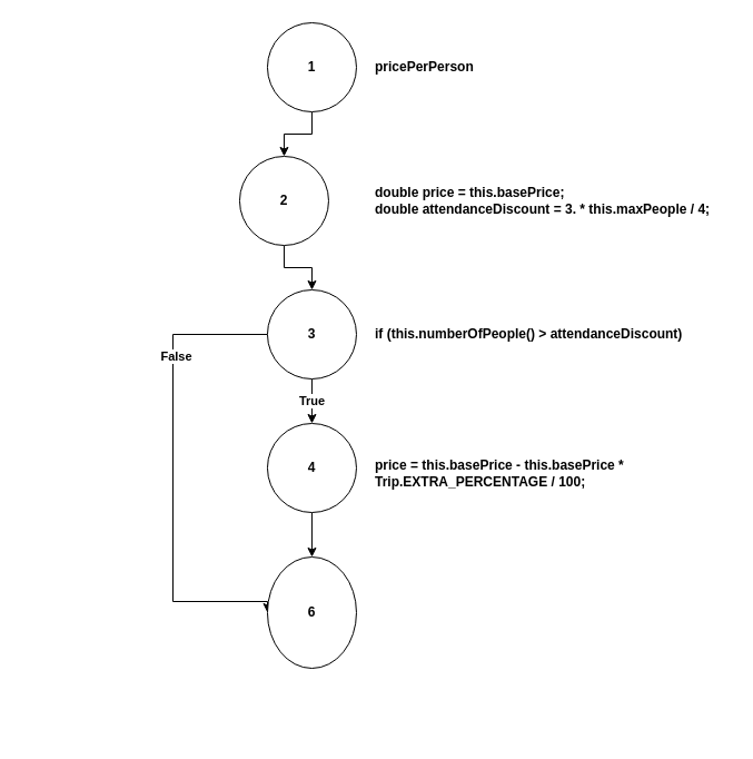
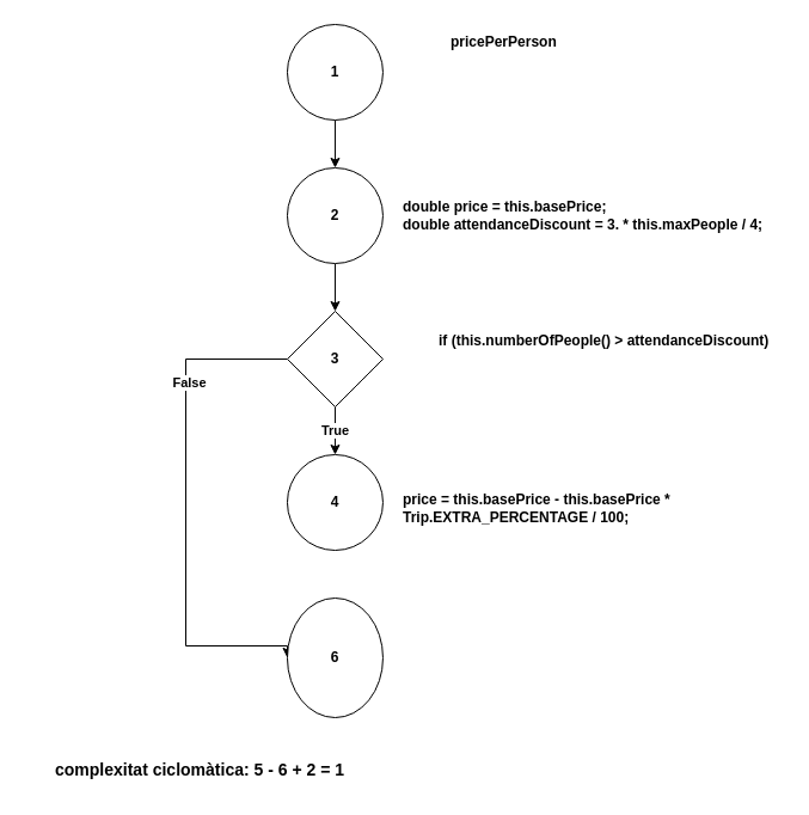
  <mxCell id="0" />
  <mxCell id="1" parent="0" />
  <mxCell id="2" style="edgeStyle=orthogonalEdgeStyle;rounded=0;orthogonalLoop=1;jettySize=auto;html=1;fontStyle=1" edge="1" parent="1" source="3" target="6"><mxGeometry relative="1" as="geometry" /></mxCell>
  <mxCell id="3" value="1" style="ellipse;whiteSpace=wrap;html=1;aspect=fixed;fontStyle=1" vertex="1" parent="1"><mxGeometry x="239.97" y="20" width="80" height="80" as="geometry" /></mxCell>
- <mxCell id="4" value="pricePerPerson" style="text;html=1;strokeColor=none;fillColor=none;align=left;verticalAlign=middle;whiteSpace=wrap;rounded=0;fontStyle=1" vertex="1" parent="1"><mxGeometry x="334.97" y="50" width="120" height="20" as="geometry" /></mxCell>
+ <mxCell id="4" value="pricePerPerson" style="text;html=1;strokeColor=none;fillColor=none;align=left;verticalAlign=middle;whiteSpace=wrap;rounded=0;fontStyle=1" vertex="1" parent="1"><mxGeometry x="374.97" y="25" width="120" height="20" as="geometry" /></mxCell>
  <mxCell id="5" style="edgeStyle=orthogonalEdgeStyle;rounded=0;orthogonalLoop=1;jettySize=auto;html=1;fontStyle=1" edge="1" parent="1" source="6" target="11"><mxGeometry relative="1" as="geometry" /></mxCell>
- <mxCell id="6" value="2" style="ellipse;whiteSpace=wrap;html=1;aspect=fixed;fontStyle=1" vertex="1" parent="1"><mxGeometry x="214.97" y="140" width="80" height="80" as="geometry" /></mxCell>
+ <mxCell id="6" value="2" style="ellipse;whiteSpace=wrap;html=1;aspect=fixed;fontStyle=1" vertex="1" parent="1"><mxGeometry x="239.97" y="140" width="80" height="80" as="geometry" /></mxCell>
  <mxCell id="7" value="double price = this.basePrice;&lt;br&gt;&lt;div&gt;&lt;span&gt;double attendanceDiscount = 3. * this.maxPeople / 4;&lt;/span&gt;&lt;/div&gt;" style="text;html=1;strokeColor=none;fillColor=none;align=left;verticalAlign=middle;whiteSpace=wrap;rounded=0;fontStyle=1" vertex="1" parent="1"><mxGeometry x="334.97" y="165" width="320" height="30" as="geometry" /></mxCell>
  <mxCell id="8" value="True" style="edgeStyle=orthogonalEdgeStyle;rounded=0;orthogonalLoop=1;jettySize=auto;html=1;fontStyle=1" edge="1" parent="1" source="11" target="14"><mxGeometry relative="1" as="geometry" /></mxCell>
  <mxCell id="9" style="edgeStyle=orthogonalEdgeStyle;rounded=0;orthogonalLoop=1;jettySize=auto;html=1;entryX=0;entryY=0.5;entryDx=0;entryDy=0;fontStyle=1" edge="1" parent="1" source="11" target="16"><mxGeometry relative="1" as="geometry"><Array as="points"><mxPoint x="154.97" y="300" /><mxPoint x="154.97" y="540" /></Array></mxGeometry></mxCell>
  <mxCell id="10" value="False" style="edgeLabel;html=1;align=center;verticalAlign=middle;resizable=0;points=[];fontStyle=1" vertex="1" connectable="0" parent="9"><mxGeometry x="-0.503" y="2" relative="1" as="geometry"><mxPoint as="offset" /></mxGeometry></mxCell>
- <mxCell id="11" value="3" style="ellipse;whiteSpace=wrap;html=1;fontStyle=1;" vertex="1" parent="1"><mxGeometry x="239.97" y="260" width="80" height="80" as="geometry" /></mxCell>
- <mxCell id="12" value="if (this.numberOfPeople() &amp;gt; attendanceDiscount)" style="text;html=1;strokeColor=none;fillColor=none;align=left;verticalAlign=middle;whiteSpace=wrap;rounded=0;fontStyle=1" vertex="1" parent="1"><mxGeometry x="334.97" y="290" width="280" height="20" as="geometry" /></mxCell>
- <mxCell id="13" style="edgeStyle=orthogonalEdgeStyle;rounded=0;orthogonalLoop=1;jettySize=auto;html=1;fontStyle=1" edge="1" parent="1" source="14" target="16"><mxGeometry relative="1" as="geometry" /></mxCell>
+ <mxCell id="11" value="3" style="rhombus;whiteSpace=wrap;html=1;fontStyle=1" vertex="1" parent="1"><mxGeometry x="239.97" y="260" width="80" height="80" as="geometry" /></mxCell>
+ <mxCell id="12" value="if (this.numberOfPeople() &amp;gt; attendanceDiscount)" style="text;html=1;strokeColor=none;fillColor=none;align=left;verticalAlign=middle;whiteSpace=wrap;rounded=0;fontStyle=1" vertex="1" parent="1"><mxGeometry x="364.97" y="275" width="280" height="20" as="geometry" /></mxCell>
  <mxCell id="14" value="4" style="ellipse;whiteSpace=wrap;html=1;aspect=fixed;fontStyle=1" vertex="1" parent="1"><mxGeometry x="239.97" y="380" width="80" height="80" as="geometry" /></mxCell>
  <mxCell id="15" value="price = this.basePrice - this.basePrice * Trip.EXTRA_PERCENTAGE / 100;" style="text;html=1;strokeColor=none;fillColor=none;align=left;verticalAlign=middle;whiteSpace=wrap;rounded=0;fontStyle=1" vertex="1" parent="1"><mxGeometry x="334.97" y="410" width="280" height="30" as="geometry" /></mxCell>
  <mxCell id="16" value="6" style="ellipse;whiteSpace=wrap;html=1;aspect=fixed;fontStyle=1" vertex="1" parent="1"><mxGeometry x="239.97" y="500" width="80" height="100" as="geometry" /></mxCell>
+ <mxCell id="17" value="&lt;p style=&quot;margin-bottom: 0in ; line-height: 1.25px ; background: transparent ; margin-left: 0.5in ; text-indent: -0.25in&quot;&gt;&lt;font style=&quot;font-size: 14px&quot;&gt;&lt;b&gt;complexitat ciclomàtica: 5 - 6 + 2 = 1&lt;/b&gt;&lt;/font&gt;&lt;/p&gt;" style="text;html=1;strokeColor=none;fillColor=none;align=left;verticalAlign=middle;whiteSpace=wrap;rounded=0;" vertex="1" parent="1"><mxGeometry x="20" y="620" width="280" height="40" as="geometry" /></mxCell>
